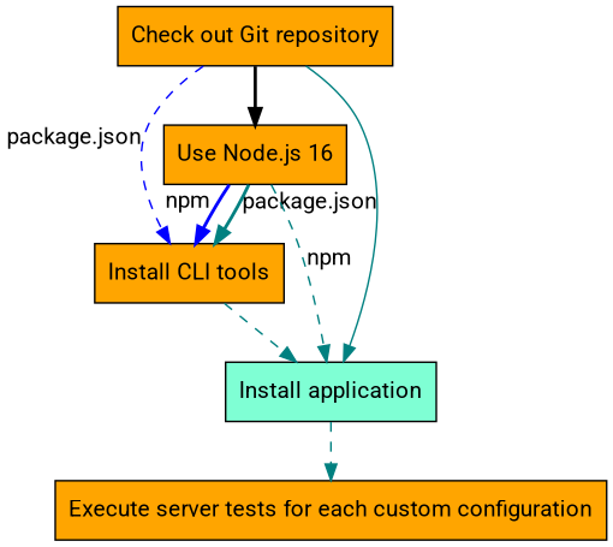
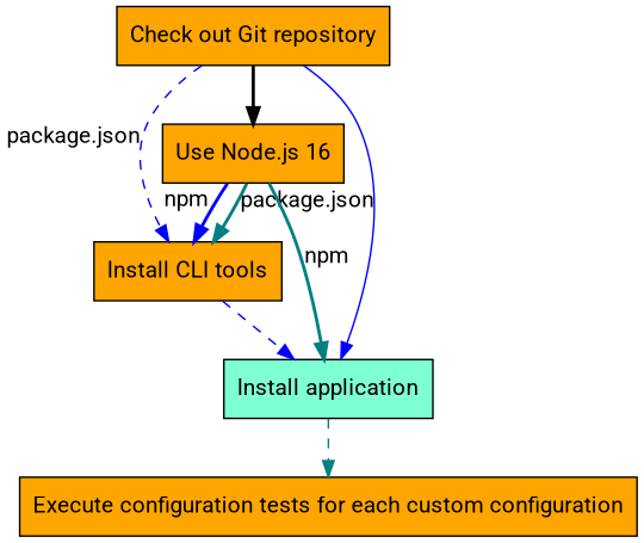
  digraph {
    fontname=Roboto
    node [fillcolor=orange fontname=Roboto shape=rect style=filled]
    edge [color=blue fontname=Roboto style=dashed]
    "Check out Git repository"
    "Use Node.js 16"
    "Install CLI tools"
    "Install application" [fillcolor=aquamarine]
-   "Execute server tests for each custom configuration"
+   "Execute server tests for each custom configuration" [label="Execute configuration tests for each custom configuration"]
    "Check out Git repository" -> "Use Node.js 16" [color=black style=bold]
    "Check out Git repository" -> "Install CLI tools" [decorate=false xlabel="package.json"]
-   "Check out Git repository" -> "Install application" [color=teal decorate=false style=solid xlabel="package.json"]
+   "Check out Git repository" -> "Install application" [decorate=false style=solid xlabel="package.json"]
    "Use Node.js 16" -> "Install CLI tools" [style=bold xlabel=npm]
    "Use Node.js 16" -> "Install CLI tools" [color=teal style=bold]
-   "Use Node.js 16" -> "Install application" [color=teal xlabel=npm]
-   "Install CLI tools" -> "Install application" [color=teal]
+   "Use Node.js 16" -> "Install application" [color=teal style=bold xlabel=npm]
+   "Install CLI tools" -> "Install application"
    "Install application" -> "Execute server tests for each custom configuration" [color=teal]
  }
